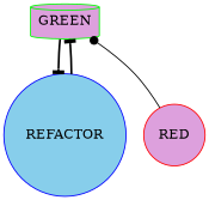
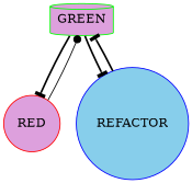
  digraph {
    node [fillcolor=plum shape=circle style=filled]
    edge [arrowhead=tee style=bold]
    n1 [color=green label=GREEN shape=cylinder]
    n2 [color=red label=RED]
    n3 [color=blue fillcolor=skyblue label=REFACTOR]
    subgraph sub_1 {
      rank=source
      n1
    }
+   n1 -> n2
    n1 -> n3
    n2 -> n1 [arrowhead=dot style=solid]
    n3 -> n1
  }
